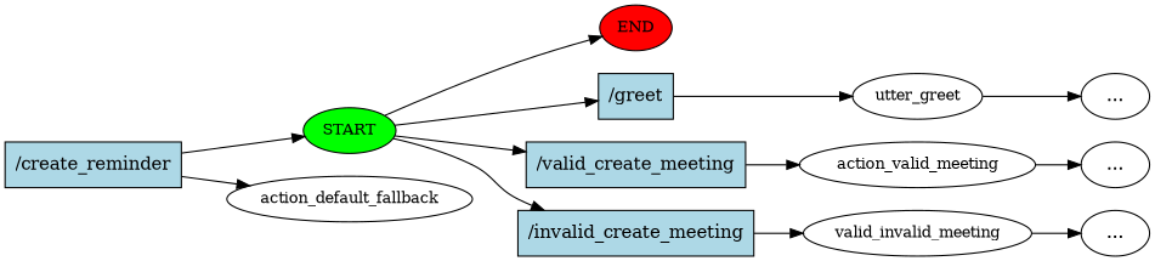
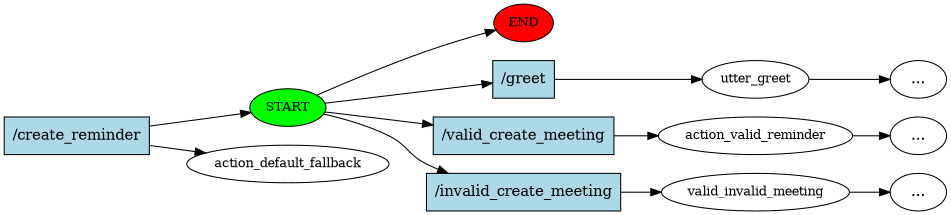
  digraph {
    rankdir=LR
    n1 [fillcolor=green fontsize=12 label=START style=filled]
    n2 [fillcolor=red fontsize=12 label=END style=filled]
    n3 [fillcolor=lightblue label="/greet" shape=rect style=filled]
    n4 [fillcolor=lightblue label="/valid_create_meeting" shape=rect style=filled]
    n5 [fillcolor=lightblue label="/invalid_create_meeting" shape=rect style=filled]
    n6 [fontsize=12 label=utter_greet]
-   n7 [fontsize=12 label=action_valid_meeting]
+   n7 [fontsize=12 label=action_valid_reminder]
    n8 [fontsize=12 label=valid_invalid_meeting]
    n9 [fillcolor=lightblue label="/create_reminder" shape=rect style=filled]
    n10 [fontsize=12 label=action_default_fallback]
    n11 [label="..."]
    n12 [label="..."]
    n13 [label="..."]
    n1 -> n2
    n1 -> n3
    n1 -> n4
    n1 -> n5
    n3 -> n6
    n4 -> n7
    n5 -> n8
    n6 -> n11
    n7 -> n12
    n8 -> n13
    n9 -> n1
    n9 -> n10
  }
